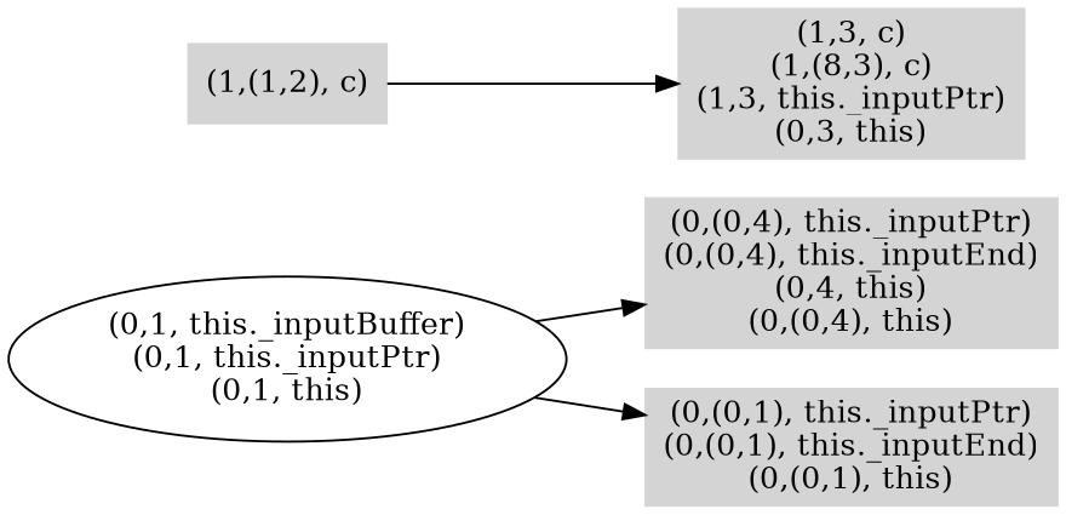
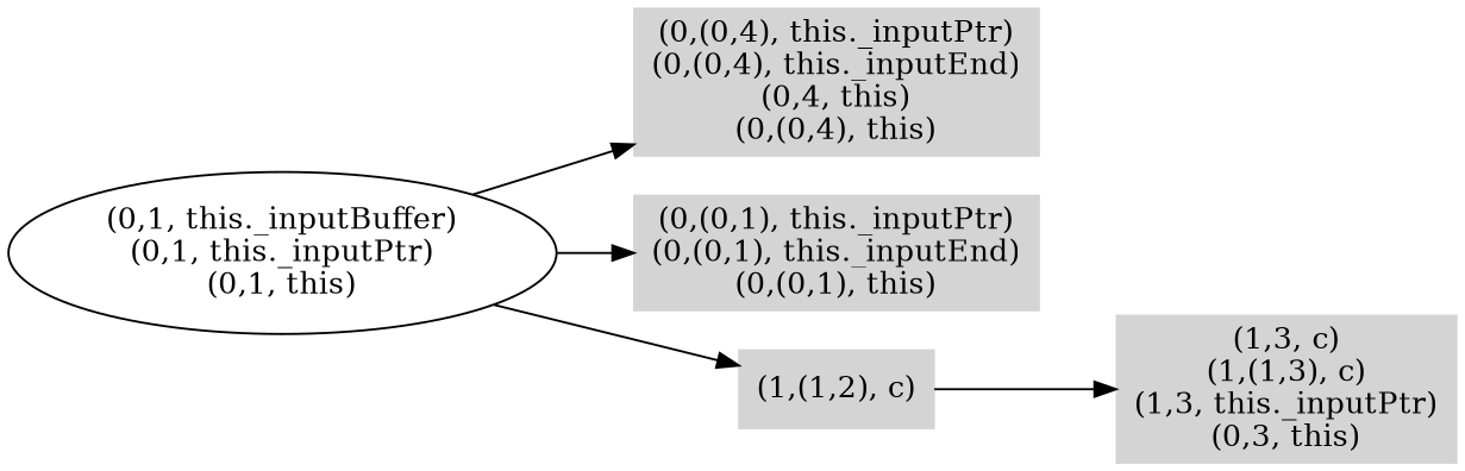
  digraph {
    rankdir=LR
    node [color=".0 .0 .83" shape=box style=filled]
    n1 [label="(0,(0,4), this._inputPtr)\n(0,(0,4), this._inputEnd)\n(0,4, this)\n(0,(0,4), this)"]
    n2 [label="(0,(0,1), this._inputPtr)\n(0,(0,1), this._inputEnd)\n(0,(0,1), this)"]
-   n3 [label="(1,3, c)\n(1,(8,3), c)\n(1,3, this._inputPtr)\n(0,3, this)"]
+   n3 [label="(1,3, c)\n(1,(1,3), c)\n(1,3, this._inputPtr)\n(0,3, this)"]
    n4 [label="(1,(1,2), c)"]
    n5 [label="(0,1, this._inputBuffer)\n(0,1, this._inputPtr)\n(0,1, this)" color="" shape="" style=""]
    n4 -> n3
    n5 -> n1
    n5 -> n2
+   n5 -> n4
  }
